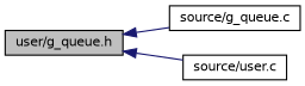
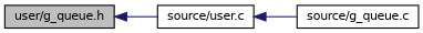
  digraph {
    rankdir=LR
    node [color=black fillcolor=white fontname=Helvetica fontsize=10 shape=record style=filled]
    edge [color=midnightblue dir=back fontname=Helvetica fontsize=10 labelfontname=Helvetica labelfontsize=10 style=solid]
    n1 [fillcolor=grey75 fontcolor=black height=0.2 label="user/g_queue.h" width=0.4]
    n2 [height=0.2 label="source/g_queue.c" width=0.4]
    n3 [height=0.2 label="source/user.c" width=0.4]
-   n1 -> n2
+   n3 -> n2
    n1 -> n3
  }
